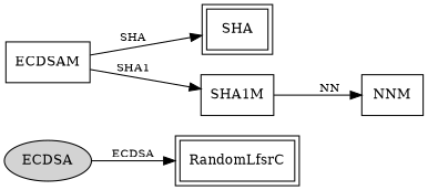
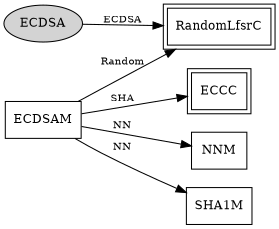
  digraph {
    rankdir=LR
    node [fontsize=12 shape=box]
    edge [fontsize=10]
    n1 [label=ECDSA shape=ellipse style=filled]
    RandomLfsrC [peripheries=2]
-   ECCC [peripheries=2 label=SHA]
+   ECCC [peripheries=2]
    ECDSAM
    NNM
    SHA1M
    n1 -> RandomLfsrC [label=ECDSA]
+   ECDSAM -> RandomLfsrC [label=Random]
    ECDSAM -> ECCC [label=SHA]
-   SHA1M -> NNM [label=NN]
-   ECDSAM -> SHA1M [label=SHA1]
+   ECDSAM -> NNM [label=NN]
+   ECDSAM -> SHA1M [label=NN]
  }
